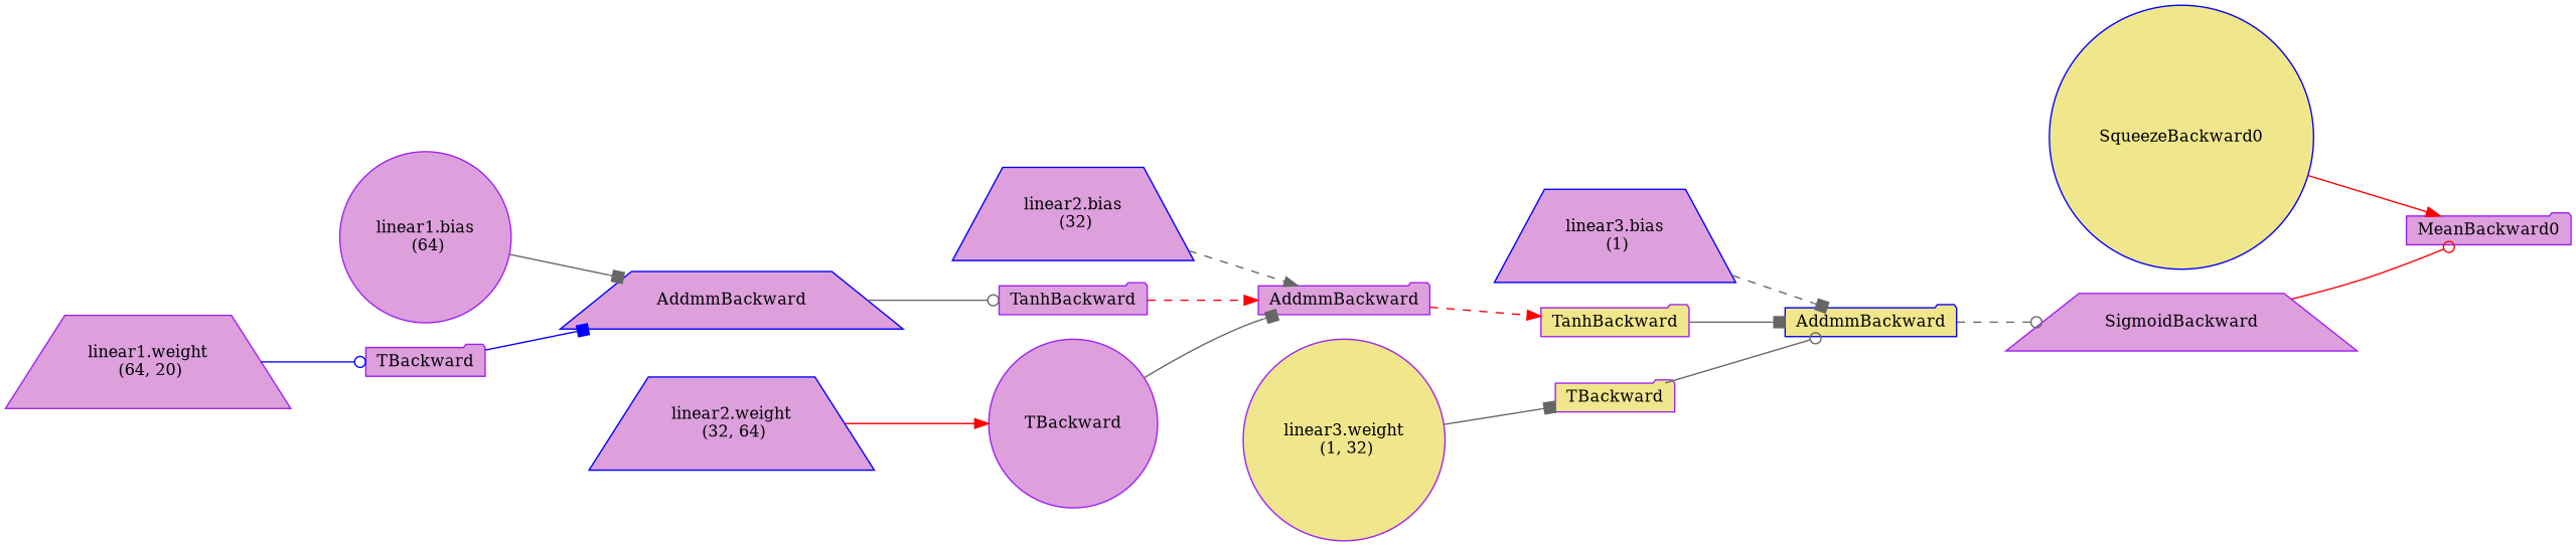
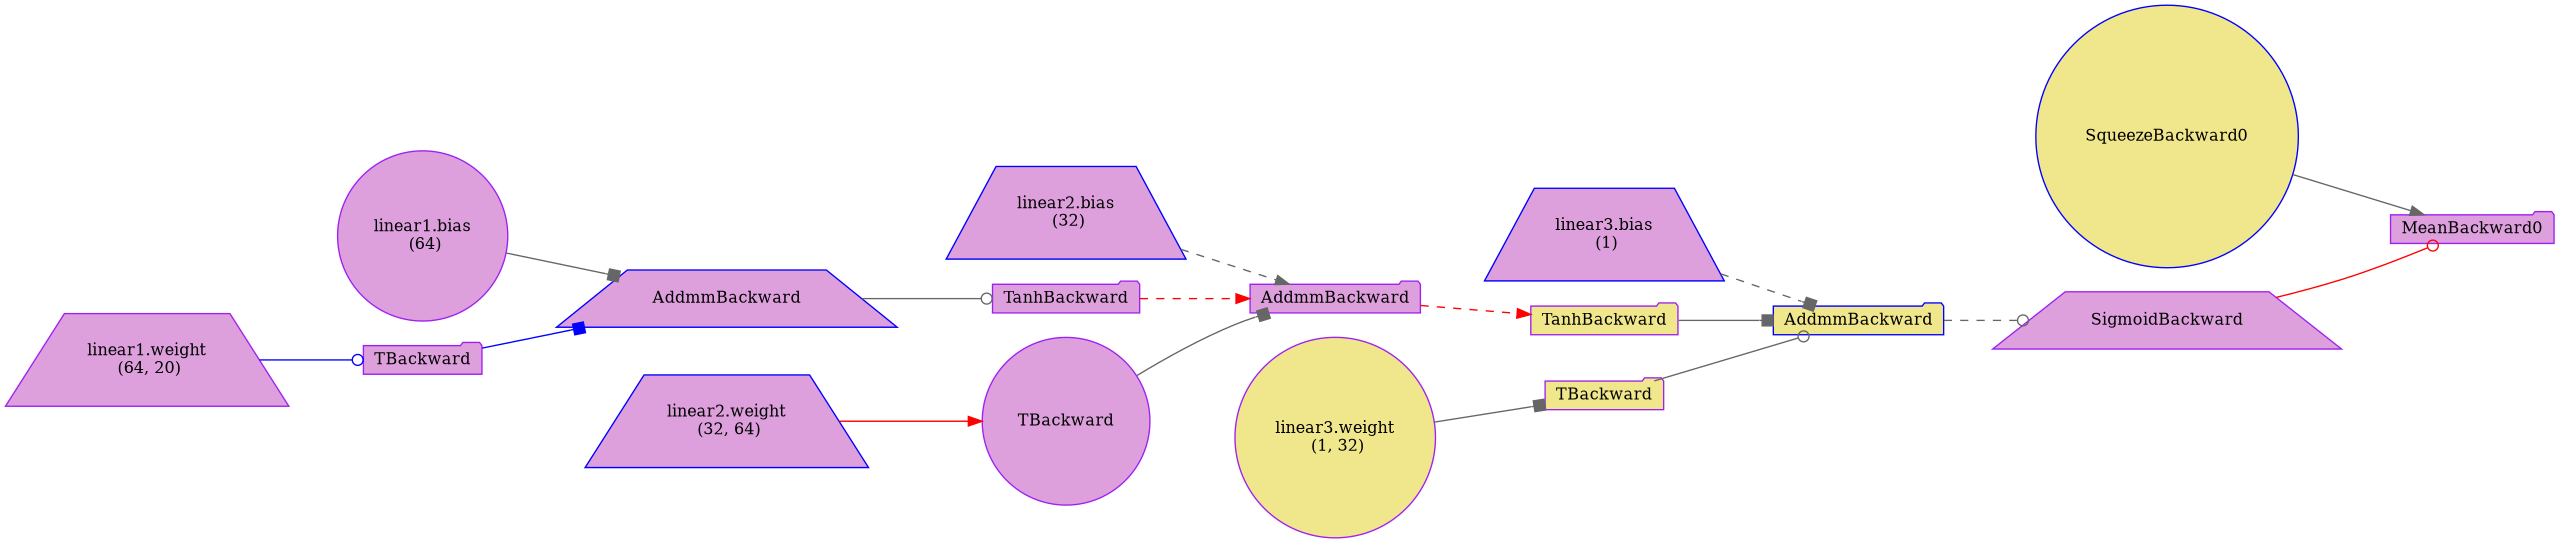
  digraph {
    rankdir=LR
    node [align=left color=purple fillcolor=plum fontsize=12 ranksep=0.1 shape=folder style=filled]
    edge [arrowhead=box color=gray40 style=solid]
    n1 [height=0.2 label=MeanBackward0]
    n2 [color=blue fillcolor=khaki height=0.2 label=SqueezeBackward0 shape=circle]
    n3 [height=0.2 label=SigmoidBackward shape=trapezium]
    n4 [color=blue fillcolor=khaki height=0.2 label=AddmmBackward]
    n5 [color=blue height=0.2 label="linear3.bias\n (1)" shape=trapezium]
    n6 [fillcolor=khaki height=0.2 label=TanhBackward]
    n7 [height=0.2 label=AddmmBackward]
    n8 [color=blue height=0.2 label="linear2.bias\n (32)" shape=trapezium]
    n9 [height=0.2 label=TanhBackward]
    n10 [color=blue height=0.2 label=AddmmBackward shape=trapezium]
    n11 [height=0.2 label="linear1.bias\n (64)" shape=circle]
    n12 [height=0.2 label=TBackward]
    n13 [height=0.2 label="linear1.weight\n (64, 20)" shape=trapezium]
    n14 [height=0.2 label=TBackward shape=circle]
    n15 [color=blue height=0.2 label="linear2.weight\n (32, 64)" shape=trapezium]
    n16 [fillcolor=khaki height=0.2 label=TBackward]
    n17 [fillcolor=khaki height=0.2 label="linear3.weight\n (1, 32)" shape=circle]
-   n2 -> n1 [arrowhead=normal color=red]
+   n2 -> n1 [arrowhead=normal]
    n3 -> n1 [arrowhead=odot color=red]
    n4 -> n3 [arrowhead=odot style=dashed]
    n5 -> n4 [style=dashed]
    n6 -> n4
    n7 -> n6 [arrowhead=normal color=red style=dashed]
    n8 -> n7 [arrowhead=normal style=dashed]
    n9 -> n7 [arrowhead=normal color=red style=dashed]
    n10 -> n9 [arrowhead=odot]
    n11 -> n10
    n12 -> n10 [color=blue]
    n13 -> n12 [arrowhead=odot color=blue]
    n14 -> n7
    n15 -> n14 [arrowhead=normal color=red]
    n16 -> n4 [arrowhead=odot]
    n17 -> n16
  }
